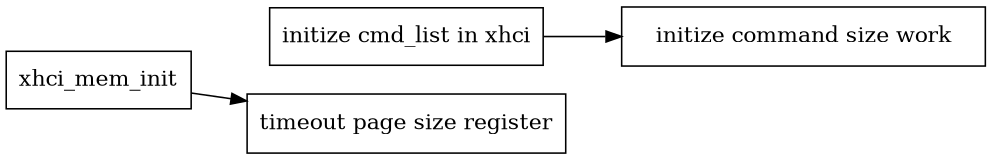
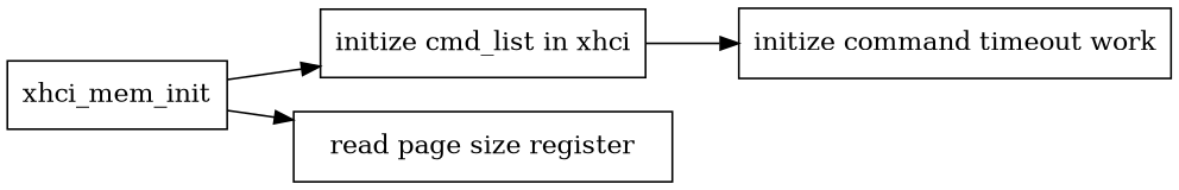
  digraph {
    rankdir=LR
    node [shape=record]
    xhci_mem_init
    "initize cmd_list in xhci"
-   "read page size register" [label="timeout page size register"]
-   "initize command timeout work" [label="initize command size work"]
+   "read page size register"
+   "initize command timeout work"
+   xhci_mem_init -> "initize cmd_list in xhci"
    xhci_mem_init -> "read page size register"
    "initize cmd_list in xhci" -> "initize command timeout work"
  }
